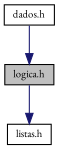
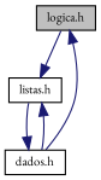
  digraph {
    fontname="EB Garamond"
    node [color=black fillcolor=white fontname="EB Garamond" fontsize=10 shape=record style=filled]
    edge [color=midnightblue fontname="EB Garamond" fontsize=10 labelfontname=Helvetica labelfontsize=10 style=solid]
    n1 [fillcolor=grey75 fontcolor=black height=0.2 label="logica.h" width=0.4]
    n2 [height=0.2 label="listas.h" width=0.4]
    n3 [height=0.2 label="dados.h" width=0.4]
    n1 -> n2
+   n2 -> n3
    n3 -> n1
+   n3 -> n2
  }
